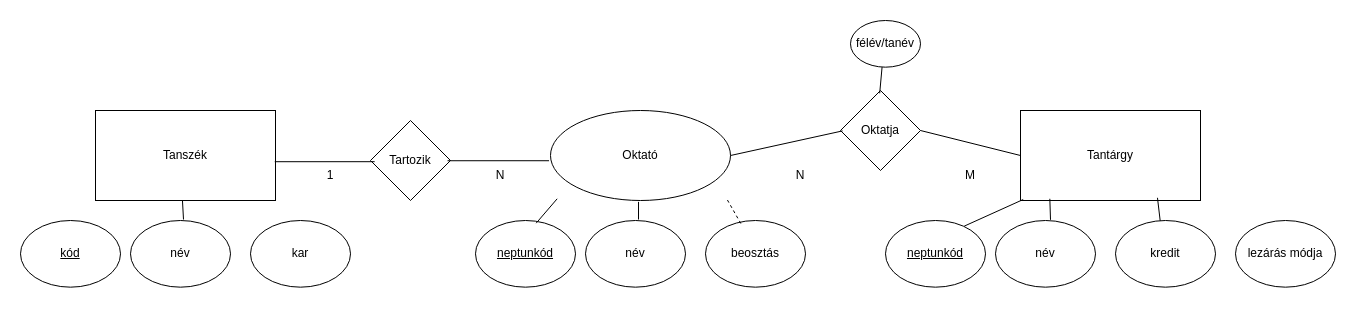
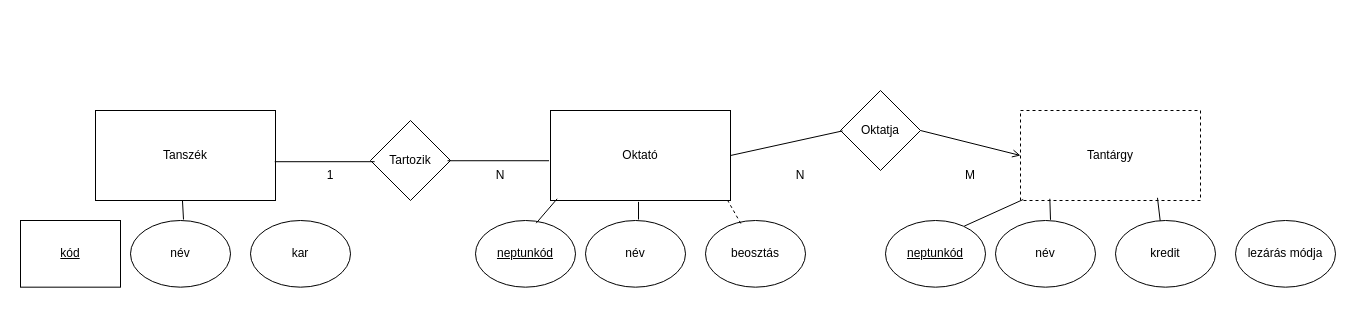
  <mxCell id="0" />
  <mxCell id="1" parent="0" />
  <mxCell id="2" value="Tanszék" style="rounded=0;whiteSpace=wrap;html=1;" vertex="1" parent="1"><mxGeometry x="95" y="110" width="180" height="90" as="geometry" /></mxCell>
- <mxCell id="3" value="Oktató" style="ellipse;whiteSpace=wrap;html=1;" vertex="1" parent="1"><mxGeometry x="550" y="110" width="180" height="90" as="geometry" /></mxCell>
- <mxCell id="4" value="Tantárgy" style="rounded=0;whiteSpace=wrap;html=1;" vertex="1" parent="1"><mxGeometry x="1020" y="110" width="180" height="90" as="geometry" /></mxCell>
- <mxCell id="5" value="&lt;u&gt;kód&lt;/u&gt;" style="ellipse;whiteSpace=wrap;html=1;" vertex="1" parent="1"><mxGeometry x="20" y="220" width="100" height="66.67" as="geometry" /></mxCell>
+ <mxCell id="3" value="Oktató" style="rounded=0;whiteSpace=wrap;html=1;" vertex="1" parent="1"><mxGeometry x="550" y="110" width="180" height="90" as="geometry" /></mxCell>
+ <mxCell id="4" value="Tantárgy" style="rounded=0;whiteSpace=wrap;html=1;dashed=1;" vertex="1" parent="1"><mxGeometry x="1020" y="110" width="180" height="90" as="geometry" /></mxCell>
+ <mxCell id="5" value="&lt;u&gt;kód&lt;/u&gt;" style="whiteSpace=wrap;html=1;rounded=0;" vertex="1" parent="1"><mxGeometry x="20" y="220" width="100" height="66.67" as="geometry" /></mxCell>
  <mxCell id="6" value="név" style="ellipse;whiteSpace=wrap;html=1;" vertex="1" parent="1"><mxGeometry x="130" y="220" width="100" height="66.67" as="geometry" /></mxCell>
  <mxCell id="7" value="kar" style="ellipse;whiteSpace=wrap;html=1;" vertex="1" parent="1"><mxGeometry x="250" y="220" width="100" height="66.67" as="geometry" /></mxCell>
  <mxCell id="8" value="&lt;u&gt;neptunkód&lt;/u&gt;" style="ellipse;whiteSpace=wrap;html=1;" vertex="1" parent="1"><mxGeometry x="885" y="220" width="100" height="66.67" as="geometry" /></mxCell>
  <mxCell id="9" value="név" style="ellipse;whiteSpace=wrap;html=1;" vertex="1" parent="1"><mxGeometry x="995" y="220" width="100" height="66.67" as="geometry" /></mxCell>
  <mxCell id="10" value="kredit" style="ellipse;whiteSpace=wrap;html=1;" vertex="1" parent="1"><mxGeometry x="1115" y="220" width="100" height="66.67" as="geometry" /></mxCell>
  <mxCell id="11" value="&lt;u&gt;neptunkód&lt;/u&gt;" style="ellipse;whiteSpace=wrap;html=1;" vertex="1" parent="1"><mxGeometry x="475" y="220" width="100" height="66.67" as="geometry" /></mxCell>
  <mxCell id="12" value="név" style="ellipse;whiteSpace=wrap;html=1;" vertex="1" parent="1"><mxGeometry x="585" y="220" width="100" height="66.67" as="geometry" /></mxCell>
  <mxCell id="13" value="beosztás" style="ellipse;whiteSpace=wrap;html=1;" vertex="1" parent="1"><mxGeometry x="705" y="220" width="100" height="66.67" as="geometry" /></mxCell>
  <mxCell id="14" value="lezárás módja" style="ellipse;whiteSpace=wrap;html=1;" vertex="1" parent="1"><mxGeometry x="1235" y="220" width="100" height="66.67" as="geometry" /></mxCell>
  <mxCell id="15" value="" style="endArrow=none;html=1;rounded=0;entryX=0.483;entryY=0.996;entryDx=0;entryDy=0;entryPerimeter=0;exitX=0.53;exitY=-0.015;exitDx=0;exitDy=0;exitPerimeter=0;" edge="1" parent="1" source="6" target="2"><mxGeometry width="50" height="50" relative="1" as="geometry"><mxPoint x="160" y="225" as="sourcePoint" /><mxPoint x="183" y="200" as="targetPoint" /></mxGeometry></mxCell>
  <mxCell id="16" value="" style="endArrow=none;html=1;rounded=0;entryX=0.037;entryY=0.981;entryDx=0;entryDy=0;entryPerimeter=0;exitX=0.607;exitY=0.04;exitDx=0;exitDy=0;exitPerimeter=0;" edge="1" parent="1" source="11" target="3"><mxGeometry width="50" height="50" relative="1" as="geometry"><mxPoint x="530.5" y="225" as="sourcePoint" /><mxPoint x="553.5" y="200" as="targetPoint" /></mxGeometry></mxCell>
  <mxCell id="17" value="" style="endArrow=none;html=1;rounded=0;entryX=0.489;entryY=1.015;entryDx=0;entryDy=0;entryPerimeter=0;exitX=0.53;exitY=-0.015;exitDx=0;exitDy=0;exitPerimeter=0;" edge="1" parent="1" source="12" target="3"><mxGeometry width="50" height="50" relative="1" as="geometry"><mxPoint x="640.5" y="222" as="sourcePoint" /><mxPoint x="639.5" y="203" as="targetPoint" /></mxGeometry></mxCell>
  <mxCell id="18" value="" style="endArrow=none;html=1;rounded=0;entryX=0.976;entryY=0.97;entryDx=0;entryDy=0;entryPerimeter=0;exitX=0.353;exitY=0.045;exitDx=0;exitDy=0;exitPerimeter=0;dashed=1;" edge="1" parent="1" source="13" target="3"><mxGeometry width="50" height="50" relative="1" as="geometry"><mxPoint x="739.5" y="226" as="sourcePoint" /><mxPoint x="726.5" y="202" as="targetPoint" /></mxGeometry></mxCell>
  <mxCell id="19" value="" style="endArrow=none;html=1;rounded=0;entryX=0.015;entryY=0.989;entryDx=0;entryDy=0;entryPerimeter=0;exitX=0.787;exitY=0.085;exitDx=0;exitDy=0;exitPerimeter=0;" edge="1" parent="1" source="8" target="4"><mxGeometry width="50" height="50" relative="1" as="geometry"><mxPoint x="960" y="226" as="sourcePoint" /><mxPoint x="981" y="201" as="targetPoint" /></mxGeometry></mxCell>
  <mxCell id="20" value="" style="endArrow=none;html=1;rounded=0;entryX=0.163;entryY=0.981;entryDx=0;entryDy=0;entryPerimeter=0;exitX=0.55;exitY=-0.01;exitDx=0;exitDy=0;exitPerimeter=0;" edge="1" parent="1" source="9" target="4"><mxGeometry width="50" height="50" relative="1" as="geometry"><mxPoint x="1062" y="222" as="sourcePoint" /><mxPoint x="1062" y="204" as="targetPoint" /></mxGeometry></mxCell>
  <mxCell id="21" value="" style="endArrow=none;html=1;rounded=0;entryX=0.761;entryY=0.97;entryDx=0;entryDy=0;entryPerimeter=0;exitX=0.447;exitY=0.005;exitDx=0;exitDy=0;exitPerimeter=0;" edge="1" parent="1" source="10" target="4"><mxGeometry width="50" height="50" relative="1" as="geometry"><mxPoint x="1164" y="226" as="sourcePoint" /><mxPoint x="1150" y="200" as="targetPoint" /></mxGeometry></mxCell>
  <mxCell id="22" value="Tartozik" style="rhombus;whiteSpace=wrap;html=1;" vertex="1" parent="1"><mxGeometry x="370" y="120" width="80" height="80" as="geometry" /></mxCell>
  <mxCell id="23" value="Oktatja" style="rhombus;whiteSpace=wrap;html=1;" vertex="1" parent="1"><mxGeometry x="840" y="90" width="80" height="80" as="geometry" /></mxCell>
  <mxCell id="24" value="" style="endArrow=none;html=1;rounded=0;entryX=0.052;entryY=0.515;entryDx=0;entryDy=0;entryPerimeter=0;exitX=0.996;exitY=0.569;exitDx=0;exitDy=0;exitPerimeter=0;" edge="1" parent="1" source="2" target="22"><mxGeometry width="50" height="50" relative="1" as="geometry"><mxPoint x="275" y="145" as="sourcePoint" /><mxPoint x="325" y="95" as="targetPoint" /></mxGeometry></mxCell>
  <mxCell id="25" value="" style="endArrow=none;html=1;rounded=0;entryX=-0.008;entryY=0.558;entryDx=0;entryDy=0;entryPerimeter=0;exitX=0.963;exitY=0.503;exitDx=0;exitDy=0;exitPerimeter=0;" edge="1" parent="1" source="22" target="3"><mxGeometry width="50" height="50" relative="1" as="geometry"><mxPoint x="467" y="168" as="sourcePoint" /><mxPoint x="575" y="171" as="targetPoint" /></mxGeometry></mxCell>
  <mxCell id="26" value="1&lt;span style=&quot;color: rgba(0, 0, 0, 0); font-family: monospace; font-size: 0px; text-align: start; text-wrap-mode: nowrap;&quot;&gt;%3CmxGraphModel%3E%3Croot%3E%3CmxCell%20id%3D%220%22%2F%3E%3CmxCell%20id%3D%221%22%20parent%3D%220%22%2F%3E%3CmxCell%20id%3D%222%22%20value%3D%22%22%20style%3D%22endArrow%3Dnone%3Bhtml%3D1%3Brounded%3D0%3BentryX%3D0.064%3BentryY%3D0.515%3BentryDx%3D0%3BentryDy%3D0%3BentryPerimeter%3D0%3BexitX%3D1.009%3BexitY%3D0.537%3BexitDx%3D0%3BexitDy%3D0%3BexitPerimeter%3D0%3B%22%20edge%3D%221%22%20parent%3D%221%22%3E%3CmxGeometry%20width%3D%2250%22%20height%3D%2250%22%20relative%3D%221%22%20as%3D%22geometry%22%3E%3CmxPoint%20x%3D%2267%22%20y%3D%22598%22%20as%3D%22sourcePoint%22%2F%3E%3CmxPoint%20x%3D%22175%22%20y%3D%22601%22%20as%3D%22targetPoint%22%2F%3E%3C%2FmxGeometry%3E%3C%2FmxCell%3E%3C%2Froot%3E%3C%2FmxGraphModel%3E&lt;/span&gt;" style="text;html=1;align=center;verticalAlign=middle;whiteSpace=wrap;rounded=0;" vertex="1" parent="1"><mxGeometry x="300" y="160" width="60" height="30" as="geometry" /></mxCell>
  <mxCell id="27" value="N" style="text;html=1;align=center;verticalAlign=middle;whiteSpace=wrap;rounded=0;" vertex="1" parent="1"><mxGeometry x="470" y="160" width="60" height="30" as="geometry" /></mxCell>
  <mxCell id="28" value="N" style="text;html=1;align=center;verticalAlign=middle;whiteSpace=wrap;rounded=0;" vertex="1" parent="1"><mxGeometry x="770" y="160" width="60" height="30" as="geometry" /></mxCell>
  <mxCell id="29" value="M" style="text;html=1;align=center;verticalAlign=middle;whiteSpace=wrap;rounded=0;" vertex="1" parent="1"><mxGeometry x="940" y="160" width="60" height="30" as="geometry" /></mxCell>
- <mxCell id="30" value="" style="endArrow=none;html=1;rounded=0;entryX=0;entryY=0.5;entryDx=0;entryDy=0;exitX=1;exitY=0.5;exitDx=0;exitDy=0;" edge="1" parent="1" source="23" target="4"><mxGeometry width="50" height="50" relative="1" as="geometry"><mxPoint x="920" y="154.76" as="sourcePoint" /><mxPoint x="1012" y="154.76" as="targetPoint" /></mxGeometry></mxCell>
+ <mxCell id="30" value="" style="endArrow=open;html=1;rounded=0;entryX=0;entryY=0.5;entryDx=0;entryDy=0;exitX=1;exitY=0.5;exitDx=0;exitDy=0;" edge="1" parent="1" source="23" target="4"><mxGeometry width="50" height="50" relative="1" as="geometry"><mxPoint x="920" y="154.76" as="sourcePoint" /><mxPoint x="1012" y="154.76" as="targetPoint" /></mxGeometry></mxCell>
  <mxCell id="31" value="" style="endArrow=none;html=1;rounded=0;entryX=0.026;entryY=0.505;entryDx=0;entryDy=0;entryPerimeter=0;exitX=1;exitY=0.5;exitDx=0;exitDy=0;" edge="1" parent="1" source="3" target="23"><mxGeometry width="50" height="50" relative="1" as="geometry"><mxPoint x="748" y="154.76" as="sourcePoint" /><mxPoint x="840" y="154.76" as="targetPoint" /></mxGeometry></mxCell>
- <mxCell id="32" value="félév/tanév" style="ellipse;whiteSpace=wrap;html=1;" vertex="1" parent="1"><mxGeometry x="850" y="20" width="70" height="46.67" as="geometry" /></mxCell>
- <mxCell id="33" value="" style="endArrow=none;html=1;rounded=0;exitX=0.49;exitY=0.035;exitDx=0;exitDy=0;exitPerimeter=0;entryX=0.451;entryY=0.999;entryDx=0;entryDy=0;entryPerimeter=0;" edge="1" parent="1" source="23" target="32"><mxGeometry width="50" height="50" relative="1" as="geometry"><mxPoint x="880" y="115" as="sourcePoint" /><mxPoint x="930" y="65" as="targetPoint" /></mxGeometry></mxCell>
